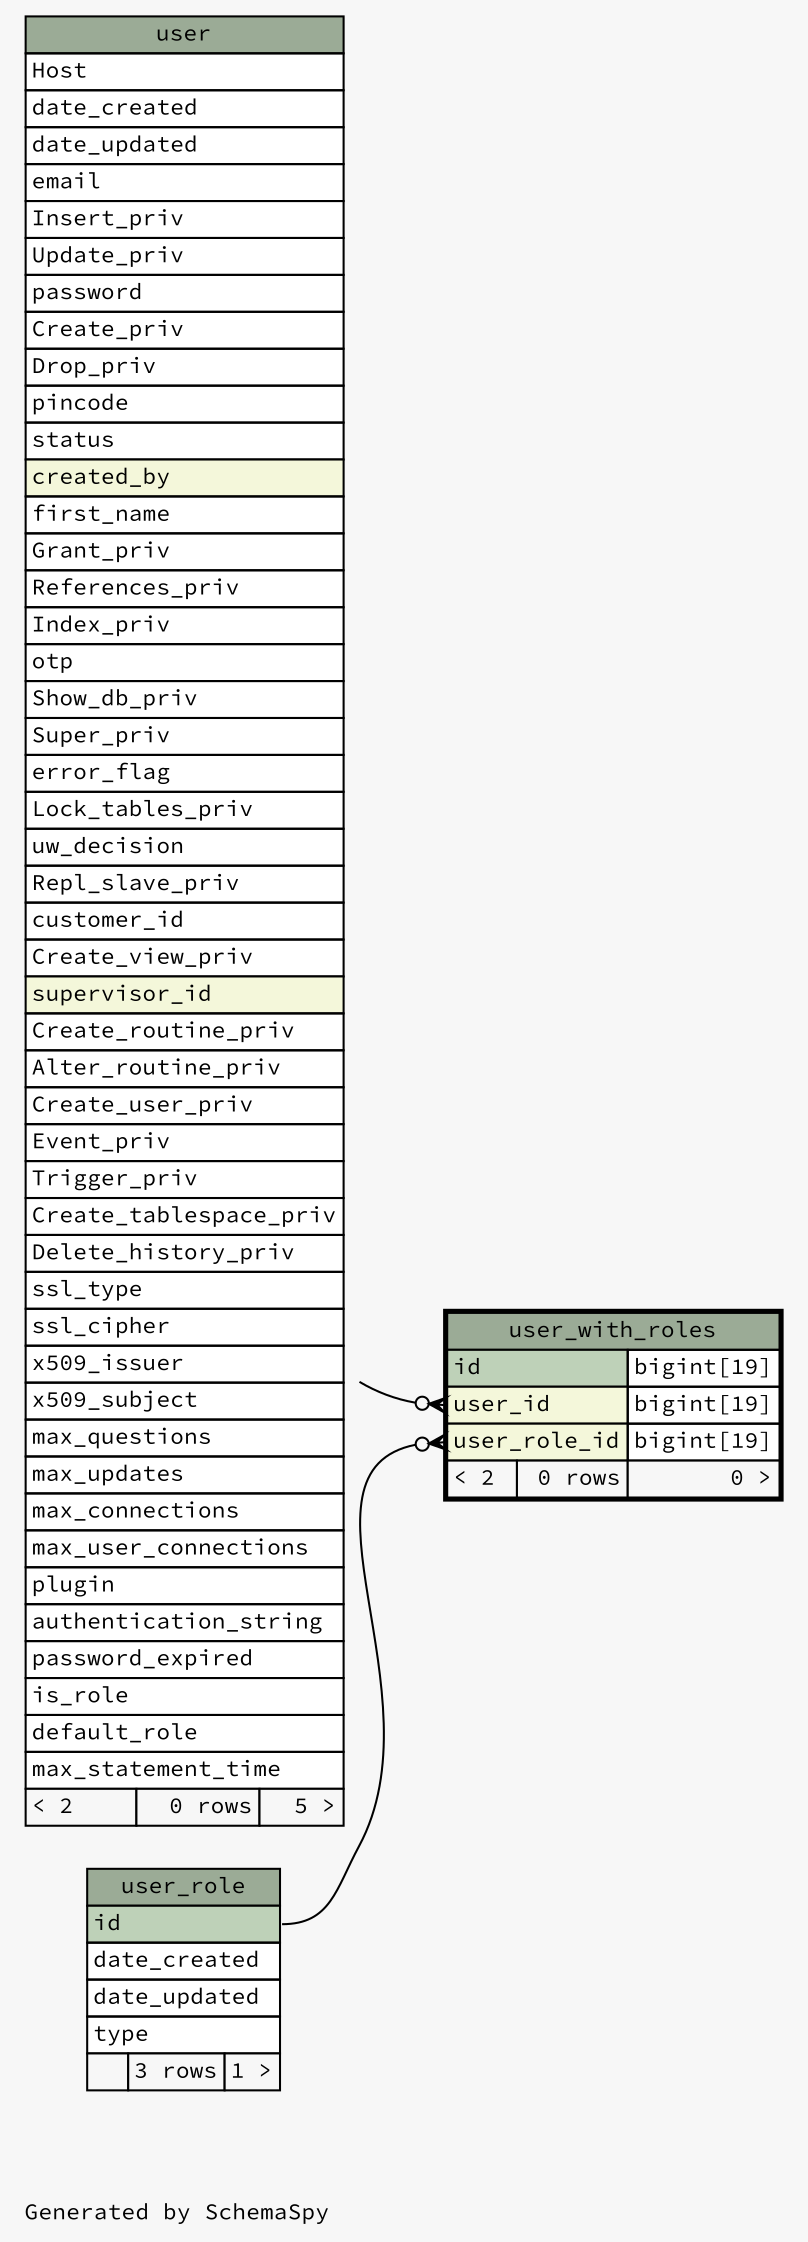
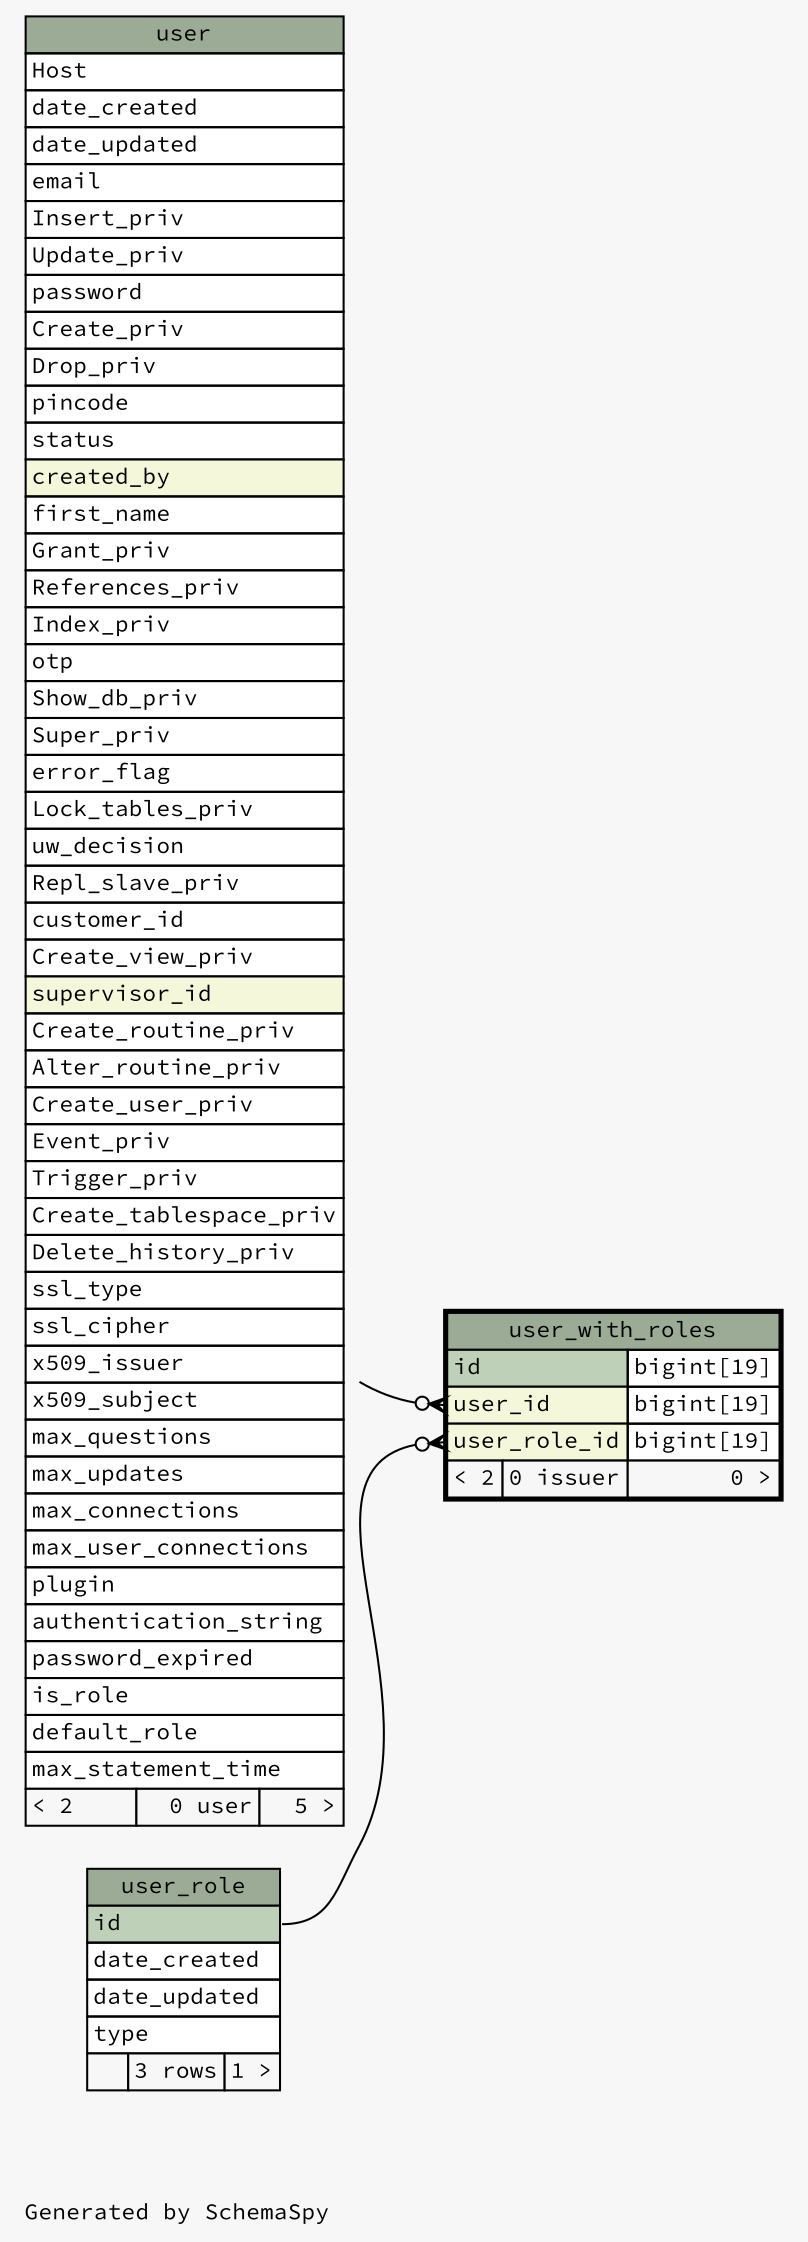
  digraph {
    bgcolor="#f7f7f7"
    fontname="Source Code Pro"
    fontsize=11
    label="\nGenerated by SchemaSpy"
    labeljust=l
    nodesep=0.18
    rankdir=RL
    ranksep=0.46
    node [fontname="Source Code Pro" fontsize=11 shape=plaintext]
    edge [arrowhead=none arrowsize=0.8 arrowtail=crowodot dir=back fontname="Source Code Pro" headport="id:e"]
-   n1 [label=<     <TABLE BORDER="2" CELLBORDER="1" CELLSPACING="0" BGCOLOR="#ffffff">       <TR><TD COLSPAN="3" BGCOLOR="#9bab96" ALIGN="CENTER">user_with_roles</TD></TR>       <TR><TD PORT="id" COLSPAN="2" BGCOLOR="#bed1b8" ALIGN="LEFT">id</TD><TD PORT="id.type" ALIGN="LEFT">bigint[19]</TD></TR>       <TR><TD PORT="user_id" COLSPAN="2" BGCOLOR="#f4f7da" ALIGN="LEFT">user_id</TD><TD PORT="user_id.type" ALIGN="LEFT">bigint[19]</TD></TR>       <TR><TD PORT="user_role_id" COLSPAN="2" BGCOLOR="#f4f7da" ALIGN="LEFT">user_role_id</TD><TD PORT="user_role_id.type" ALIGN="LEFT">bigint[19]</TD></TR>       <TR><TD ALIGN="LEFT" BGCOLOR="#f7f7f7">&lt; 2</TD><TD ALIGN="RIGHT" BGCOLOR="#f7f7f7">0 rows</TD><TD ALIGN="RIGHT" BGCOLOR="#f7f7f7">0 &gt;</TD></TR>     </TABLE>>]
-   n2 [label=<     <TABLE BORDER="0" CELLBORDER="1" CELLSPACING="0" BGCOLOR="#ffffff">       <TR><TD COLSPAN="3" BGCOLOR="#9bab96" ALIGN="CENTER">user</TD></TR>       <TR><TD PORT="Host" COLSPAN="3" ALIGN="LEFT">Host</TD></TR>       <TR><TD PORT="date_created" COLSPAN="3" ALIGN="LEFT">date_created</TD></TR>       <TR><TD PORT="date_updated" COLSPAN="3" ALIGN="LEFT">date_updated</TD></TR>       <TR><TD PORT="email" COLSPAN="3" ALIGN="LEFT">email</TD></TR>       <TR><TD PORT="Insert_priv" COLSPAN="3" ALIGN="LEFT">Insert_priv</TD></TR>       <TR><TD PORT="Update_priv" COLSPAN="3" ALIGN="LEFT">Update_priv</TD></TR>       <TR><TD PORT="password" COLSPAN="3" ALIGN="LEFT">password</TD></TR>       <TR><TD PORT="Create_priv" COLSPAN="3" ALIGN="LEFT">Create_priv</TD></TR>       <TR><TD PORT="Drop_priv" COLSPAN="3" ALIGN="LEFT">Drop_priv</TD></TR>       <TR><TD PORT="pincode" COLSPAN="3" ALIGN="LEFT">pincode</TD></TR>       <TR><TD PORT="status" COLSPAN="3" ALIGN="LEFT">status</TD></TR>       <TR><TD PORT="created_by" COLSPAN="3" BGCOLOR="#f4f7da" ALIGN="LEFT">created_by</TD></TR>       <TR><TD PORT="first_name" COLSPAN="3" ALIGN="LEFT">first_name</TD></TR>       <TR><TD PORT="Grant_priv" COLSPAN="3" ALIGN="LEFT">Grant_priv</TD></TR>       <TR><TD PORT="References_priv" COLSPAN="3" ALIGN="LEFT">References_priv</TD></TR>       <TR><TD PORT="Index_priv" COLSPAN="3" ALIGN="LEFT">Index_priv</TD></TR>       <TR><TD PORT="otp" COLSPAN="3" ALIGN="LEFT">otp</TD></TR>       <TR><TD PORT="Show_db_priv" COLSPAN="3" ALIGN="LEFT">Show_db_priv</TD></TR>       <TR><TD PORT="Super_priv" COLSPAN="3" ALIGN="LEFT">Super_priv</TD></TR>       <TR><TD PORT="error_flag" COLSPAN="3" ALIGN="LEFT">error_flag</TD></TR>       <TR><TD PORT="Lock_tables_priv" COLSPAN="3" ALIGN="LEFT">Lock_tables_priv</TD></TR>       <TR><TD PORT="uw_decision" COLSPAN="3" ALIGN="LEFT">uw_decision</TD></TR>       <TR><TD PORT="Repl_slave_priv" COLSPAN="3" ALIGN="LEFT">Repl_slave_priv</TD></TR>       <TR><TD PORT="customer_id" COLSPAN="3" ALIGN="LEFT">customer_id</TD></TR>       <TR><TD PORT="Create_view_priv" COLSPAN="3" ALIGN="LEFT">Create_view_priv</TD></TR>       <TR><TD PORT="supervisor_id" COLSPAN="3" BGCOLOR="#f4f7da" ALIGN="LEFT">supervisor_id</TD></TR>       <TR><TD PORT="Create_routine_priv" COLSPAN="3" ALIGN="LEFT">Create_routine_priv</TD></TR>       <TR><TD PORT="Alter_routine_priv" COLSPAN="3" ALIGN="LEFT">Alter_routine_priv</TD></TR>       <TR><TD PORT="Create_user_priv" COLSPAN="3" ALIGN="LEFT">Create_user_priv</TD></TR>       <TR><TD PORT="Event_priv" COLSPAN="3" ALIGN="LEFT">Event_priv</TD></TR>       <TR><TD PORT="Trigger_priv" COLSPAN="3" ALIGN="LEFT">Trigger_priv</TD></TR>       <TR><TD PORT="Create_tablespace_priv" COLSPAN="3" ALIGN="LEFT">Create_tablespace_priv</TD></TR>       <TR><TD PORT="Delete_history_priv" COLSPAN="3" ALIGN="LEFT">Delete_history_priv</TD></TR>       <TR><TD PORT="ssl_type" COLSPAN="3" ALIGN="LEFT">ssl_type</TD></TR>       <TR><TD PORT="ssl_cipher" COLSPAN="3" ALIGN="LEFT">ssl_cipher</TD></TR>       <TR><TD PORT="x509_issuer" COLSPAN="3" ALIGN="LEFT">x509_issuer</TD></TR>       <TR><TD PORT="x509_subject" COLSPAN="3" ALIGN="LEFT">x509_subject</TD></TR>       <TR><TD PORT="max_questions" COLSPAN="3" ALIGN="LEFT">max_questions</TD></TR>       <TR><TD PORT="max_updates" COLSPAN="3" ALIGN="LEFT">max_updates</TD></TR>       <TR><TD PORT="max_connections" COLSPAN="3" ALIGN="LEFT">max_connections</TD></TR>       <TR><TD PORT="max_user_connections" COLSPAN="3" ALIGN="LEFT">max_user_connections</TD></TR>       <TR><TD PORT="plugin" COLSPAN="3" ALIGN="LEFT">plugin</TD></TR>       <TR><TD PORT="authentication_string" COLSPAN="3" ALIGN="LEFT">authentication_string</TD></TR>       <TR><TD PORT="password_expired" COLSPAN="3" ALIGN="LEFT">password_expired</TD></TR>       <TR><TD PORT="is_role" COLSPAN="3" ALIGN="LEFT">is_role</TD></TR>       <TR><TD PORT="default_role" COLSPAN="3" ALIGN="LEFT">default_role</TD></TR>       <TR><TD PORT="max_statement_time" COLSPAN="3" ALIGN="LEFT">max_statement_time</TD></TR>       <TR><TD ALIGN="LEFT" BGCOLOR="#f7f7f7">&lt; 2</TD><TD ALIGN="RIGHT" BGCOLOR="#f7f7f7">0 rows</TD><TD ALIGN="RIGHT" BGCOLOR="#f7f7f7">5 &gt;</TD></TR>     </TABLE>>]
+   n1 [label=<     <TABLE BORDER="2" CELLBORDER="1" CELLSPACING="0" BGCOLOR="#ffffff">       <TR><TD COLSPAN="3" BGCOLOR="#9bab96" ALIGN="CENTER">user_with_roles</TD></TR>       <TR><TD PORT="id" COLSPAN="2" BGCOLOR="#bed1b8" ALIGN="LEFT">id</TD><TD PORT="id.type" ALIGN="LEFT">bigint[19]</TD></TR>       <TR><TD PORT="user_id" COLSPAN="2" BGCOLOR="#f4f7da" ALIGN="LEFT">user_id</TD><TD PORT="user_id.type" ALIGN="LEFT">bigint[19]</TD></TR>       <TR><TD PORT="user_role_id" COLSPAN="2" BGCOLOR="#f4f7da" ALIGN="LEFT">user_role_id</TD><TD PORT="user_role_id.type" ALIGN="LEFT">bigint[19]</TD></TR>       <TR><TD ALIGN="LEFT" BGCOLOR="#f7f7f7">&lt; 2</TD><TD ALIGN="RIGHT" BGCOLOR="#f7f7f7">0 issuer</TD><TD ALIGN="RIGHT" BGCOLOR="#f7f7f7">0 &gt;</TD></TR>     </TABLE>>]
+   n2 [label=<     <TABLE BORDER="0" CELLBORDER="1" CELLSPACING="0" BGCOLOR="#ffffff">       <TR><TD COLSPAN="3" BGCOLOR="#9bab96" ALIGN="CENTER">user</TD></TR>       <TR><TD PORT="Host" COLSPAN="3" ALIGN="LEFT">Host</TD></TR>       <TR><TD PORT="date_created" COLSPAN="3" ALIGN="LEFT">date_created</TD></TR>       <TR><TD PORT="date_updated" COLSPAN="3" ALIGN="LEFT">date_updated</TD></TR>       <TR><TD PORT="email" COLSPAN="3" ALIGN="LEFT">email</TD></TR>       <TR><TD PORT="Insert_priv" COLSPAN="3" ALIGN="LEFT">Insert_priv</TD></TR>       <TR><TD PORT="Update_priv" COLSPAN="3" ALIGN="LEFT">Update_priv</TD></TR>       <TR><TD PORT="password" COLSPAN="3" ALIGN="LEFT">password</TD></TR>       <TR><TD PORT="Create_priv" COLSPAN="3" ALIGN="LEFT">Create_priv</TD></TR>       <TR><TD PORT="Drop_priv" COLSPAN="3" ALIGN="LEFT">Drop_priv</TD></TR>       <TR><TD PORT="pincode" COLSPAN="3" ALIGN="LEFT">pincode</TD></TR>       <TR><TD PORT="status" COLSPAN="3" ALIGN="LEFT">status</TD></TR>       <TR><TD PORT="created_by" COLSPAN="3" BGCOLOR="#f4f7da" ALIGN="LEFT">created_by</TD></TR>       <TR><TD PORT="first_name" COLSPAN="3" ALIGN="LEFT">first_name</TD></TR>       <TR><TD PORT="Grant_priv" COLSPAN="3" ALIGN="LEFT">Grant_priv</TD></TR>       <TR><TD PORT="References_priv" COLSPAN="3" ALIGN="LEFT">References_priv</TD></TR>       <TR><TD PORT="Index_priv" COLSPAN="3" ALIGN="LEFT">Index_priv</TD></TR>       <TR><TD PORT="otp" COLSPAN="3" ALIGN="LEFT">otp</TD></TR>       <TR><TD PORT="Show_db_priv" COLSPAN="3" ALIGN="LEFT">Show_db_priv</TD></TR>       <TR><TD PORT="Super_priv" COLSPAN="3" ALIGN="LEFT">Super_priv</TD></TR>       <TR><TD PORT="error_flag" COLSPAN="3" ALIGN="LEFT">error_flag</TD></TR>       <TR><TD PORT="Lock_tables_priv" COLSPAN="3" ALIGN="LEFT">Lock_tables_priv</TD></TR>       <TR><TD PORT="uw_decision" COLSPAN="3" ALIGN="LEFT">uw_decision</TD></TR>       <TR><TD PORT="Repl_slave_priv" COLSPAN="3" ALIGN="LEFT">Repl_slave_priv</TD></TR>       <TR><TD PORT="customer_id" COLSPAN="3" ALIGN="LEFT">customer_id</TD></TR>       <TR><TD PORT="Create_view_priv" COLSPAN="3" ALIGN="LEFT">Create_view_priv</TD></TR>       <TR><TD PORT="supervisor_id" COLSPAN="3" BGCOLOR="#f4f7da" ALIGN="LEFT">supervisor_id</TD></TR>       <TR><TD PORT="Create_routine_priv" COLSPAN="3" ALIGN="LEFT">Create_routine_priv</TD></TR>       <TR><TD PORT="Alter_routine_priv" COLSPAN="3" ALIGN="LEFT">Alter_routine_priv</TD></TR>       <TR><TD PORT="Create_user_priv" COLSPAN="3" ALIGN="LEFT">Create_user_priv</TD></TR>       <TR><TD PORT="Event_priv" COLSPAN="3" ALIGN="LEFT">Event_priv</TD></TR>       <TR><TD PORT="Trigger_priv" COLSPAN="3" ALIGN="LEFT">Trigger_priv</TD></TR>       <TR><TD PORT="Create_tablespace_priv" COLSPAN="3" ALIGN="LEFT">Create_tablespace_priv</TD></TR>       <TR><TD PORT="Delete_history_priv" COLSPAN="3" ALIGN="LEFT">Delete_history_priv</TD></TR>       <TR><TD PORT="ssl_type" COLSPAN="3" ALIGN="LEFT">ssl_type</TD></TR>       <TR><TD PORT="ssl_cipher" COLSPAN="3" ALIGN="LEFT">ssl_cipher</TD></TR>       <TR><TD PORT="x509_issuer" COLSPAN="3" ALIGN="LEFT">x509_issuer</TD></TR>       <TR><TD PORT="x509_subject" COLSPAN="3" ALIGN="LEFT">x509_subject</TD></TR>       <TR><TD PORT="max_questions" COLSPAN="3" ALIGN="LEFT">max_questions</TD></TR>       <TR><TD PORT="max_updates" COLSPAN="3" ALIGN="LEFT">max_updates</TD></TR>       <TR><TD PORT="max_connections" COLSPAN="3" ALIGN="LEFT">max_connections</TD></TR>       <TR><TD PORT="max_user_connections" COLSPAN="3" ALIGN="LEFT">max_user_connections</TD></TR>       <TR><TD PORT="plugin" COLSPAN="3" ALIGN="LEFT">plugin</TD></TR>       <TR><TD PORT="authentication_string" COLSPAN="3" ALIGN="LEFT">authentication_string</TD></TR>       <TR><TD PORT="password_expired" COLSPAN="3" ALIGN="LEFT">password_expired</TD></TR>       <TR><TD PORT="is_role" COLSPAN="3" ALIGN="LEFT">is_role</TD></TR>       <TR><TD PORT="default_role" COLSPAN="3" ALIGN="LEFT">default_role</TD></TR>       <TR><TD PORT="max_statement_time" COLSPAN="3" ALIGN="LEFT">max_statement_time</TD></TR>       <TR><TD ALIGN="LEFT" BGCOLOR="#f7f7f7">&lt; 2</TD><TD ALIGN="RIGHT" BGCOLOR="#f7f7f7">0 user</TD><TD ALIGN="RIGHT" BGCOLOR="#f7f7f7">5 &gt;</TD></TR>     </TABLE>>]
    n3 [label=<     <TABLE BORDER="0" CELLBORDER="1" CELLSPACING="0" BGCOLOR="#ffffff">       <TR><TD COLSPAN="3" BGCOLOR="#9bab96" ALIGN="CENTER">user_role</TD></TR>       <TR><TD PORT="id" COLSPAN="3" BGCOLOR="#bed1b8" ALIGN="LEFT">id</TD></TR>       <TR><TD PORT="date_created" COLSPAN="3" ALIGN="LEFT">date_created</TD></TR>       <TR><TD PORT="date_updated" COLSPAN="3" ALIGN="LEFT">date_updated</TD></TR>       <TR><TD PORT="type" COLSPAN="3" ALIGN="LEFT">type</TD></TR>       <TR><TD ALIGN="LEFT" BGCOLOR="#f7f7f7">  </TD><TD ALIGN="RIGHT" BGCOLOR="#f7f7f7">3 rows</TD><TD ALIGN="RIGHT" BGCOLOR="#f7f7f7">1 &gt;</TD></TR>     </TABLE>>]
    n1 -> n2 [tailport="user_id:w"]
    n1 -> n3 [tailport="user_role_id:w"]
  }
